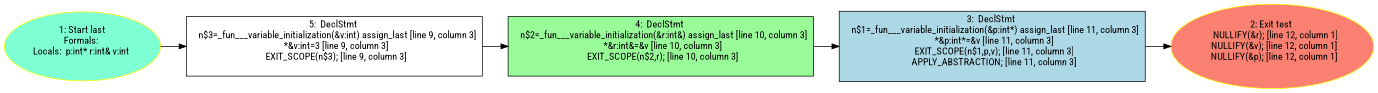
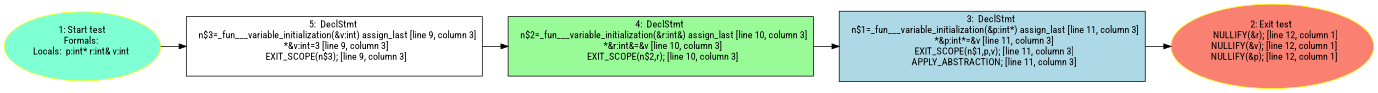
  digraph {
    rankdir=LR
    fontname="Roboto Condensed"
    node [style=filled fontname="Roboto Condensed" shape=box]
    edge [fontname="Roboto Condensed"]
-   n1 [color=yellow label="1: Start last\nFormals: \nLocals:  p:int* r:int& v:int \n  " fillcolor=aquamarine shape=""]
+   n1 [color=yellow label="1: Start test\nFormals: \nLocals:  p:int* r:int& v:int \n  " fillcolor=aquamarine shape=""]
    n2 [label="5:  DeclStmt \n   n$3=_fun___variable_initialization(&v:int) assign_last [line 9, column 3]\n  *&v:int=3 [line 9, column 3]\n  EXIT_SCOPE(n$3); [line 9, column 3]\n " fillcolor=white]
    n3 [label="4:  DeclStmt \n   n$2=_fun___variable_initialization(&r:int&) assign_last [line 10, column 3]\n  *&r:int&=&v [line 10, column 3]\n  EXIT_SCOPE(n$2,r); [line 10, column 3]\n " fillcolor=palegreen]
    n4 [color=yellow label="2: Exit test \n   NULLIFY(&r); [line 12, column 1]\n  NULLIFY(&v); [line 12, column 1]\n  NULLIFY(&p); [line 12, column 1]\n " fillcolor=salmon shape=""]
    n5 [label="3:  DeclStmt \n   n$1=_fun___variable_initialization(&p:int*) assign_last [line 11, column 3]\n  *&p:int*=&v [line 11, column 3]\n  EXIT_SCOPE(n$1,p,v); [line 11, column 3]\n  APPLY_ABSTRACTION; [line 11, column 3]\n " fillcolor=lightblue]
    n1 -> n2
    n2 -> n3
    n3 -> n5
    n5 -> n4
  }
